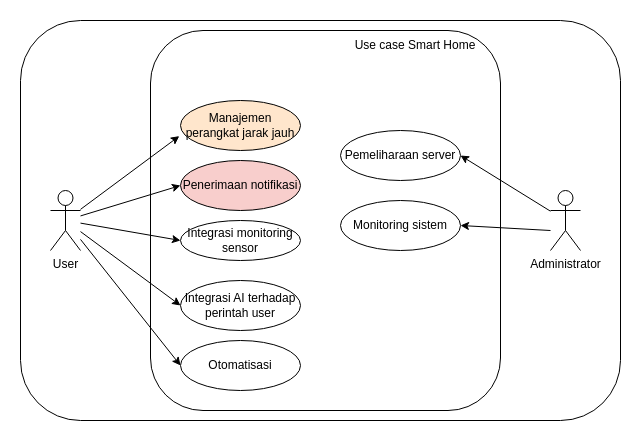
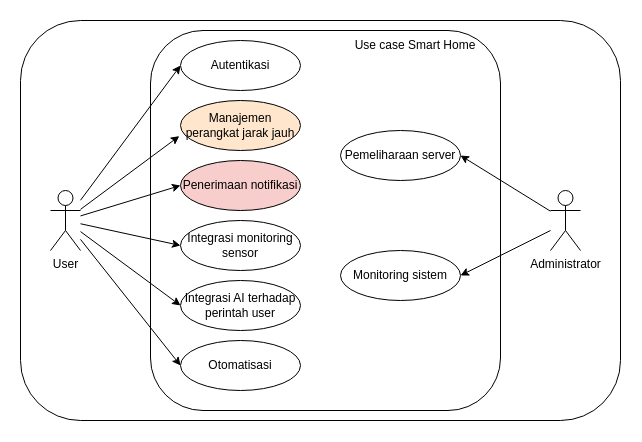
  <mxCell id="0" />
  <mxCell id="1" parent="0" />
  <mxCell id="2" value="" style="rounded=1;whiteSpace=wrap;html=1;" vertex="1" parent="1"><mxGeometry x="20" y="20" width="600" height="400" as="geometry" /></mxCell>
  <mxCell id="3" value="User" style="shape=umlActor;verticalLabelPosition=bottom;verticalAlign=top;html=1;outlineConnect=0;" vertex="1" parent="1"><mxGeometry x="50" y="190" width="30" height="60" as="geometry" /></mxCell>
  <mxCell id="4" value="Administrator" style="shape=umlActor;verticalLabelPosition=bottom;verticalAlign=top;html=1;outlineConnect=0;" vertex="1" parent="1"><mxGeometry x="550" y="190" width="30" height="60" as="geometry" /></mxCell>
  <mxCell id="5" value="" style="rounded=1;whiteSpace=wrap;html=1;" vertex="1" parent="1"><mxGeometry x="150" y="30" width="350" height="380" as="geometry" /></mxCell>
+ <mxCell id="6" value="Autentikasi" style="ellipse;whiteSpace=wrap;html=1;" vertex="1" parent="1"><mxGeometry x="180" y="40" width="120" height="50" as="geometry" /></mxCell>
  <mxCell id="7" value="Manajemen perangkat jarak jauh" style="ellipse;whiteSpace=wrap;html=1;fillColor=#ffe6cc;" vertex="1" parent="1"><mxGeometry x="180" y="100" width="120" height="50" as="geometry" /></mxCell>
  <mxCell id="8" value="Penerimaan notifikasi" style="ellipse;whiteSpace=wrap;html=1;fillColor=#f8cecc;" vertex="1" parent="1"><mxGeometry x="180" y="160" width="120" height="50" as="geometry" /></mxCell>
- <mxCell id="9" value="Integrasi monitoring sensor" style="ellipse;whiteSpace=wrap;html=1;" vertex="1" parent="1"><mxGeometry x="180" y="220" width="120" height="40" as="geometry" /></mxCell>
+ <mxCell id="9" value="Integrasi monitoring sensor" style="ellipse;whiteSpace=wrap;html=1;" vertex="1" parent="1"><mxGeometry x="180" y="220" width="120" height="50" as="geometry" /></mxCell>
  <mxCell id="10" value="Integrasi AI terhadap perintah user" style="ellipse;whiteSpace=wrap;html=1;" vertex="1" parent="1"><mxGeometry x="180" y="280" width="120" height="50" as="geometry" /></mxCell>
  <mxCell id="11" value="Otomatisasi" style="ellipse;whiteSpace=wrap;html=1;" vertex="1" parent="1"><mxGeometry x="180" y="340" width="120" height="50" as="geometry" /></mxCell>
  <mxCell id="12" value="Pemeliharaan server" style="ellipse;whiteSpace=wrap;html=1;" vertex="1" parent="1"><mxGeometry x="340" y="130" width="120" height="50" as="geometry" /></mxCell>
- <mxCell id="13" value="Monitoring sistem" style="ellipse;whiteSpace=wrap;html=1;" vertex="1" parent="1"><mxGeometry x="340" y="200" width="120" height="50" as="geometry" /></mxCell>
+ <mxCell id="13" value="Monitoring sistem" style="ellipse;whiteSpace=wrap;html=1;" vertex="1" parent="1"><mxGeometry x="340" y="250" width="120" height="50" as="geometry" /></mxCell>
+ <mxCell id="14" value="" style="endArrow=classic;html=1;rounded=0;entryX=0;entryY=0.5;entryDx=0;entryDy=0;" edge="1" parent="1" source="3" target="6"><mxGeometry width="50" height="50" relative="1" as="geometry"><mxPoint x="340" y="300" as="sourcePoint" /><mxPoint x="390" y="250" as="targetPoint" /></mxGeometry></mxCell>
  <mxCell id="15" value="" style="endArrow=classic;html=1;rounded=0;entryX=-0.01;entryY=0.712;entryDx=0;entryDy=0;entryPerimeter=0;" edge="1" parent="1" source="3" target="7"><mxGeometry width="50" height="50" relative="1" as="geometry"><mxPoint x="340" y="300" as="sourcePoint" /><mxPoint x="390" y="250" as="targetPoint" /></mxGeometry></mxCell>
  <mxCell id="16" value="" style="endArrow=classic;html=1;rounded=0;entryX=0;entryY=0.5;entryDx=0;entryDy=0;" edge="1" parent="1" source="3" target="8"><mxGeometry width="50" height="50" relative="1" as="geometry"><mxPoint x="340" y="300" as="sourcePoint" /><mxPoint x="390" y="250" as="targetPoint" /></mxGeometry></mxCell>
  <mxCell id="17" value="" style="endArrow=classic;html=1;rounded=0;entryX=0;entryY=0.5;entryDx=0;entryDy=0;" edge="1" parent="1" source="3" target="9"><mxGeometry width="50" height="50" relative="1" as="geometry"><mxPoint x="340" y="300" as="sourcePoint" /><mxPoint x="390" y="250" as="targetPoint" /></mxGeometry></mxCell>
  <mxCell id="18" value="" style="endArrow=classic;html=1;rounded=0;entryX=0;entryY=0.5;entryDx=0;entryDy=0;" edge="1" parent="1" source="3" target="10"><mxGeometry width="50" height="50" relative="1" as="geometry"><mxPoint x="340" y="300" as="sourcePoint" /><mxPoint x="390" y="250" as="targetPoint" /></mxGeometry></mxCell>
  <mxCell id="19" value="" style="endArrow=classic;html=1;rounded=0;entryX=0;entryY=0.5;entryDx=0;entryDy=0;" edge="1" parent="1" source="3" target="11"><mxGeometry width="50" height="50" relative="1" as="geometry"><mxPoint x="340" y="300" as="sourcePoint" /><mxPoint x="390" y="250" as="targetPoint" /></mxGeometry></mxCell>
  <mxCell id="20" value="" style="endArrow=classic;html=1;rounded=0;entryX=1;entryY=0.5;entryDx=0;entryDy=0;" edge="1" parent="1" source="4" target="12"><mxGeometry width="50" height="50" relative="1" as="geometry"><mxPoint x="340" y="300" as="sourcePoint" /><mxPoint x="390" y="250" as="targetPoint" /></mxGeometry></mxCell>
  <mxCell id="21" value="" style="endArrow=classic;html=1;rounded=0;entryX=1;entryY=0.5;entryDx=0;entryDy=0;" edge="1" parent="1" target="13"><mxGeometry width="50" height="50" relative="1" as="geometry"><mxPoint x="550" y="230" as="sourcePoint" /><mxPoint x="390" y="250" as="targetPoint" /></mxGeometry></mxCell>
  <mxCell id="22" value="Use case Smart Home" style="text;html=1;align=center;verticalAlign=middle;whiteSpace=wrap;rounded=0;" vertex="1" parent="1"><mxGeometry x="350" y="30" width="130" height="30" as="geometry" /></mxCell>
